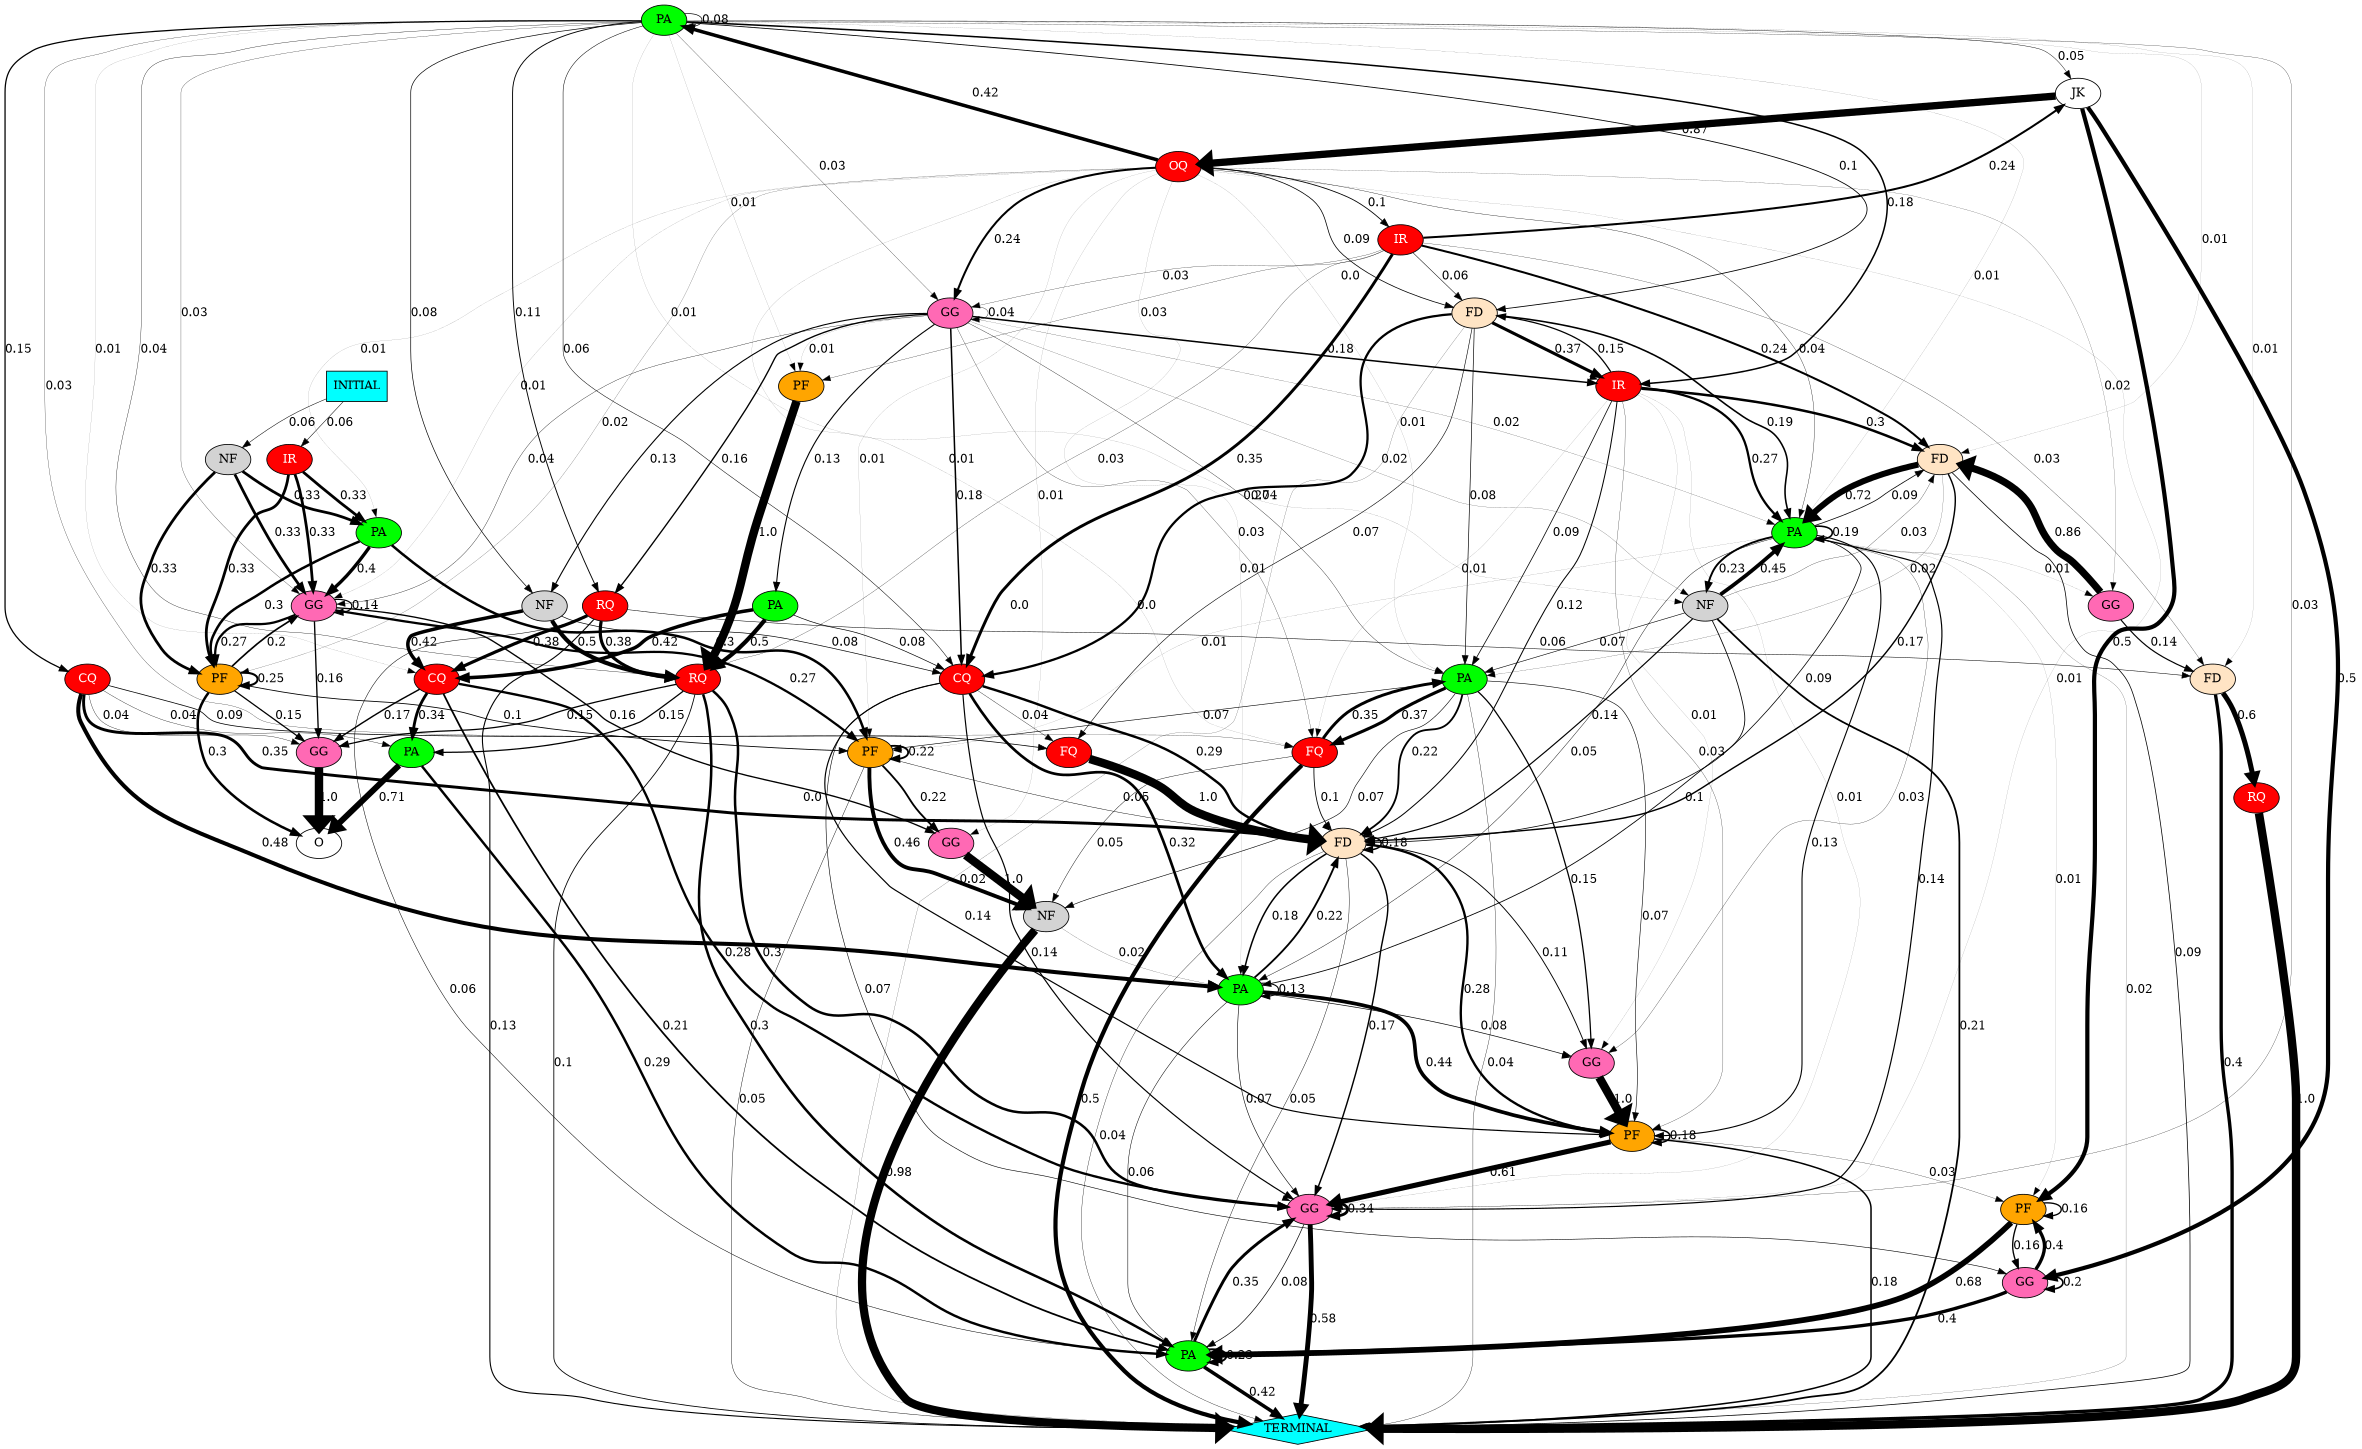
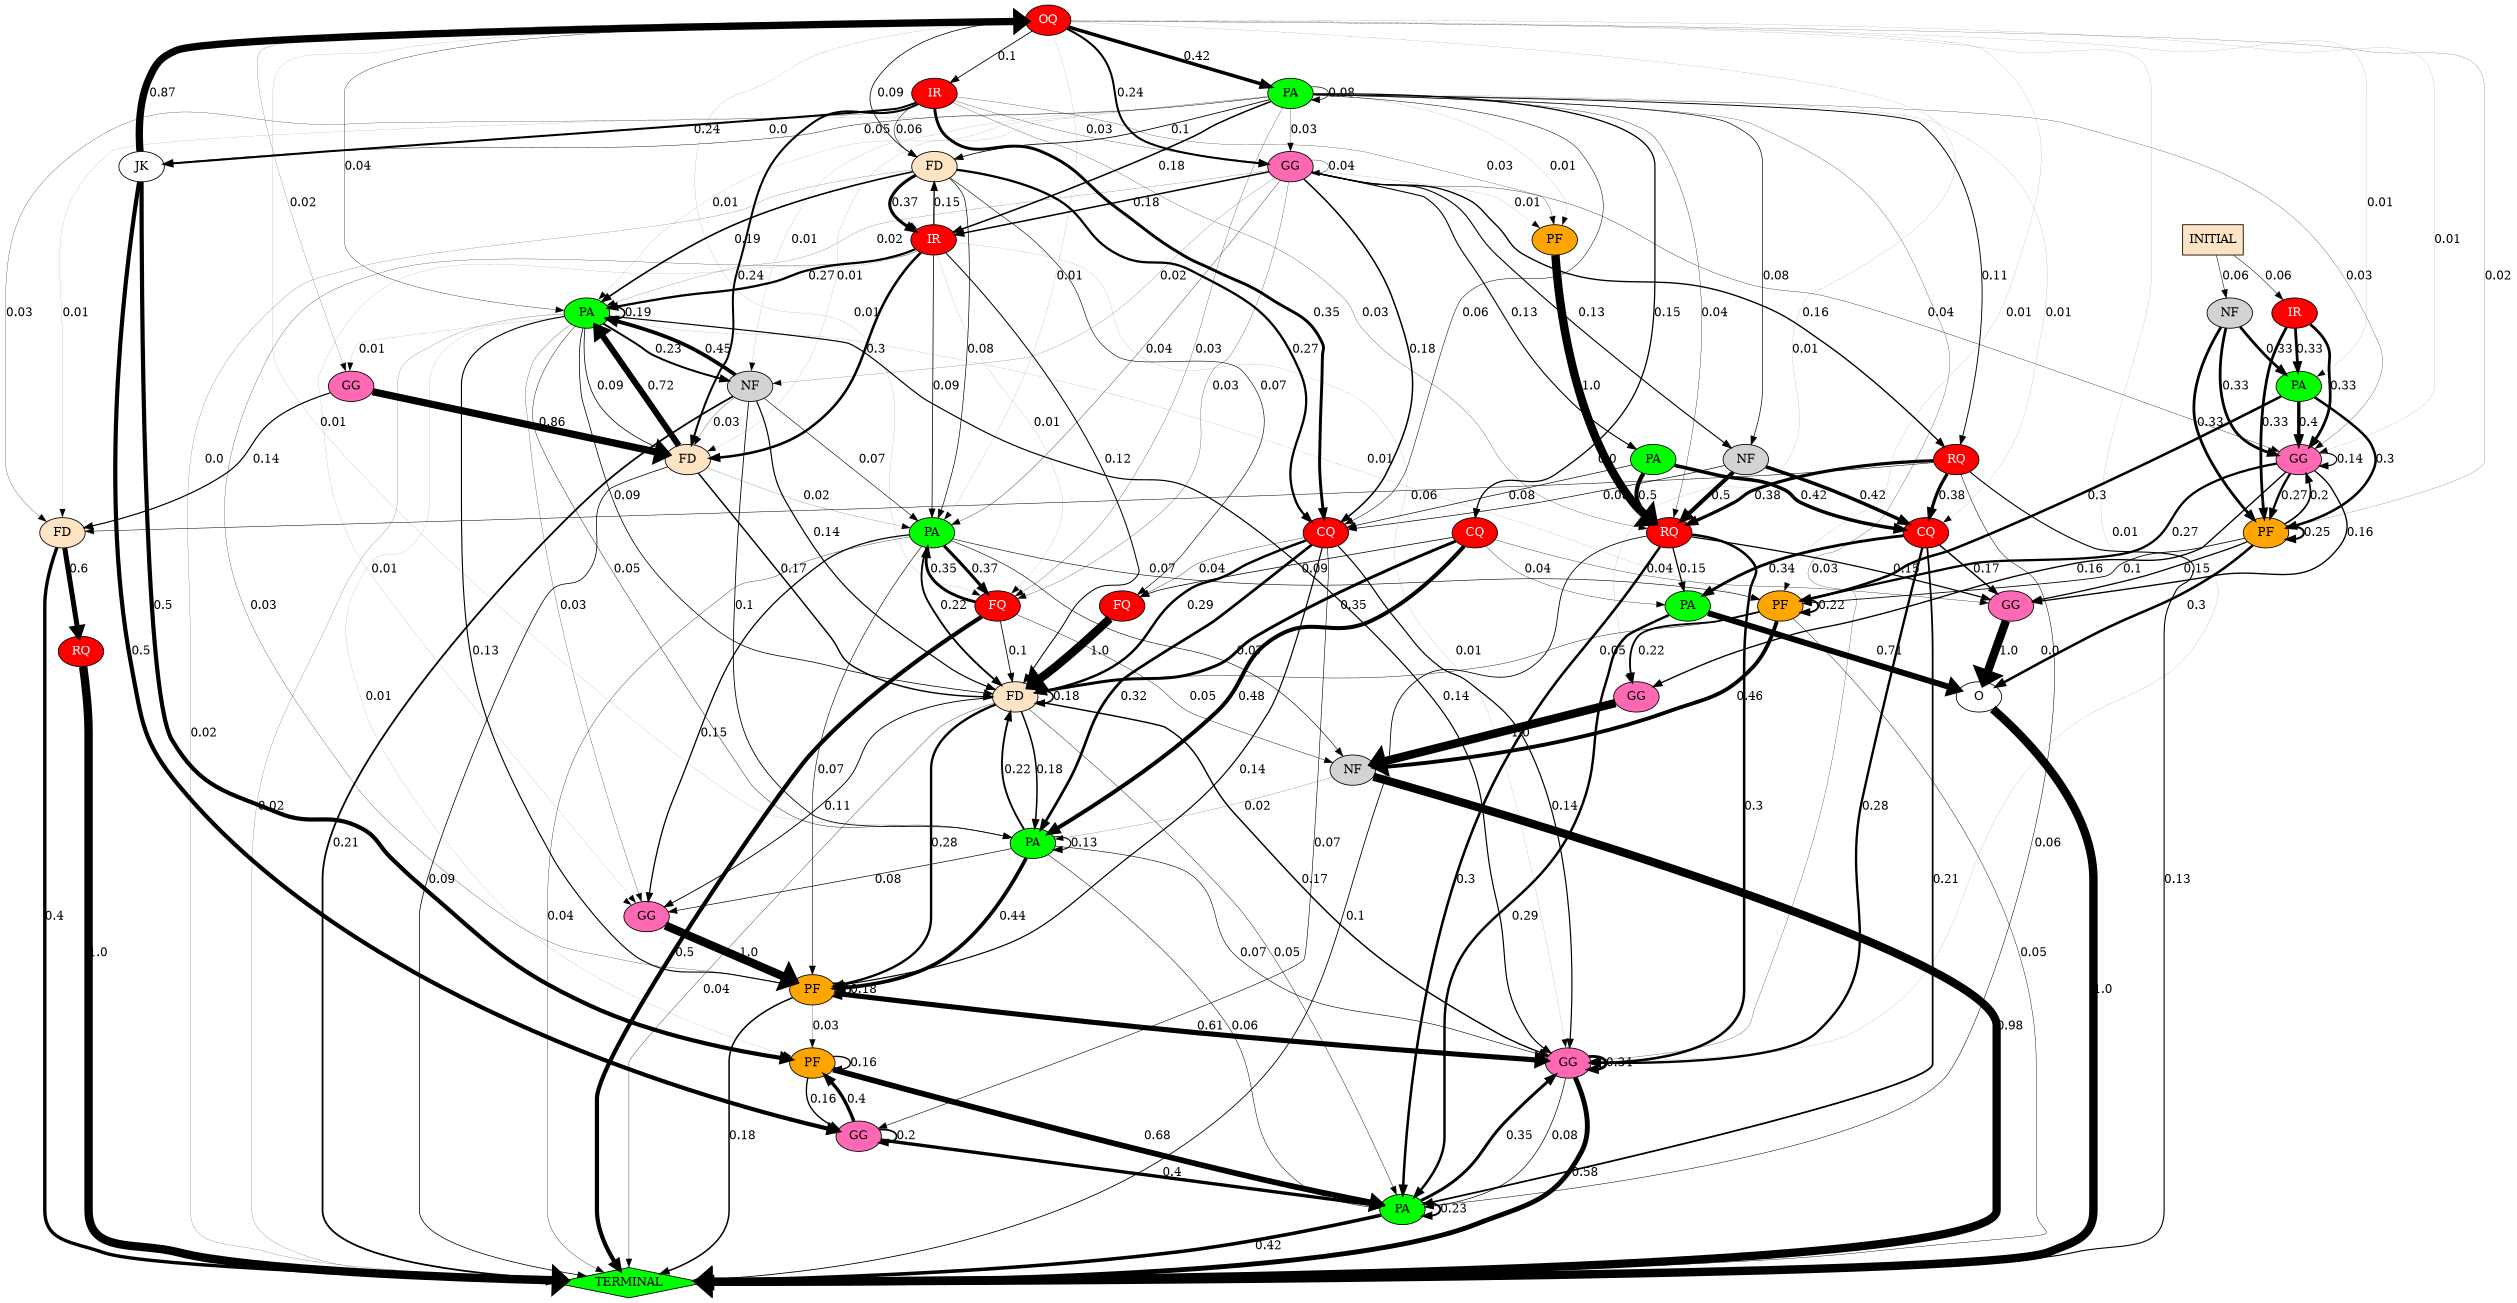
  digraph {
    node [fillcolor=red style=filled]
    edge [penwidth=0.1]
    n1 [fontcolor=white label=CQ]
    n2 [fillcolor=hotpink label=GG]
    n3 [fillcolor=hotpink label=GG]
    n4 [fillcolor=green label=PA]
    n5 [fillcolor=green label=PA]
    n6 [label=O fillcolor="" style=""]
-   n7 [fillcolor=cyan label=TERMINAL shape=diamond]
+   n7 [fillcolor=green label=TERMINAL shape=diamond]
    n8 [fontcolor=white label=CQ]
    n9 [fillcolor=bisque fontcolor=black label=FD]
    n10 [fontcolor=white label=FQ]
    n11 [fillcolor=green label=PA]
    n12 [fillcolor=orange label=PF]
    n13 [fillcolor=hotpink label=GG]
    n14 [fontcolor=white label=CQ]
    n15 [fillcolor=hotpink label=GG]
    n16 [fillcolor=orange label=PF]
    n17 [fillcolor=bisque fontcolor=black label=FD]
    n18 [fontcolor=white label=RQ]
    n19 [fillcolor=bisque fontcolor=black label=FD]
    n20 [fillcolor=green label=PA]
    n21 [fillcolor=green label=PA]
    n22 [fontcolor=white label=FQ]
    n23 [label=NF orange=red fillcolor=""]
    n24 [fillcolor=orange label=PF]
    n25 [fillcolor=hotpink label=GG]
    n26 [label=NF orange=red fillcolor=""]
    n27 [fillcolor=bisque fontcolor=black label=FD]
    n28 [fontcolor=white label=IR]
    n29 [fillcolor=hotpink label=GG]
    n30 [fillcolor=hotpink label=GG]
    n31 [fillcolor=orange label=PF]
    n32 [fillcolor=hotpink label=GG]
    n33 [label=NF orange=red fillcolor=""]
    n34 [fillcolor=green label=PA]
    n35 [fillcolor=orange label=PF]
    n36 [fontcolor=white label=RQ]
    n37 [fontcolor=white label=RQ]
    n38 [fontcolor=white label=IR]
    n39 [fillcolor=green label=PA]
    n40 [fontcolor=white label=IR]
    n41 [label=JK fillcolor="" style=""]
    n42 [fontcolor=white label=OQ]
    n43 [label=NF orange=red fillcolor=""]
    n44 [fillcolor=green label=PA]
-   n45 [fillcolor=cyan label=INITIAL shape=box]
+   n45 [fillcolor=bisque label=INITIAL shape=box]
    n1 -> n2 [label=0.17 penwidth=1.7000000000000002]
    n1 -> n3 [label=0.28 penwidth=2.8000000000000003]
    n1 -> n4 [label=0.34 penwidth=3.4000000000000004]
    n1 -> n5 [label=0.21 penwidth=2.1]
    n2 -> n6 [label=1.0 penwidth=10.0]
    n3 -> n3 [label=0.34 penwidth=3.4000000000000004]
    n3 -> n5 [label=0.08 penwidth=0.8]
    n3 -> n7 [label=0.58 penwidth=5.8]
    n4 -> n5 [label=0.29 penwidth=2.9]
    n4 -> n6 [label=0.71 penwidth=7.1]
    n5 -> n3 [label=0.35 penwidth=3.5]
    n5 -> n5 [label=0.23 penwidth=2.3000000000000003]
    n5 -> n7 [label=0.42 penwidth=4.2]
+   n6 -> n7 [label=1.0 penwidth=10.0]
    n8 -> n2 [label=0.04 penwidth=0.4]
    n8 -> n4 [label=0.04 penwidth=0.4]
    n8 -> n9 [label=0.35 penwidth=3.5]
    n8 -> n10 [label=0.09 penwidth=0.8999999999999999]
    n8 -> n11 [label=0.48 penwidth=4.8]
    n9 -> n3 [label=0.17 penwidth=1.7000000000000002]
    n9 -> n5 [label=0.05 penwidth=0.5]
    n9 -> n7 [label=0.04 penwidth=0.4]
    n9 -> n9 [label=0.18 penwidth=1.7999999999999998]
    n9 -> n11 [label=0.18 penwidth=1.7999999999999998]
    n9 -> n12 [label=0.28 penwidth=2.8000000000000003]
    n9 -> n13 [label=0.11 penwidth=1.1]
    n10 -> n9 [label=1.0 penwidth=10.0]
    n11 -> n3 [label=0.07 penwidth=0.7000000000000001]
    n11 -> n5 [label=0.06 penwidth=0.6]
    n11 -> n9 [label=0.22 penwidth=2.2]
    n11 -> n11 [label=0.13 penwidth=1.3]
    n11 -> n12 [label=0.44 penwidth=4.4]
    n11 -> n13 [label=0.08 penwidth=0.8]
    n12 -> n3 [label=0.61 penwidth=6.1]
    n12 -> n7 [label=0.18 penwidth=1.7999999999999998]
    n12 -> n12 [label=0.18 penwidth=1.7999999999999998]
    n12 -> n16 [label=0.03 penwidth=0.3]
    n13 -> n12 [label=1.0 penwidth=10.0]
    n14 -> n3 [label=0.14 penwidth=1.4000000000000001]
    n14 -> n9 [label=0.29 penwidth=2.9]
    n14 -> n10 [label=0.04 penwidth=0.4]
    n14 -> n11 [label=0.32 penwidth=3.2]
    n14 -> n12 [label=0.14 penwidth=1.4000000000000001]
    n14 -> n15 [label=0.07 penwidth=0.7000000000000001]
    n15 -> n5 [label=0.4 penwidth=4.0]
    n15 -> n15 [label=0.2 penwidth=2.0]
    n15 -> n16 [label=0.4 penwidth=4.0]
    n16 -> n5 [label=0.68 penwidth=6.800000000000001]
    n16 -> n15 [label=0.16 penwidth=1.6]
    n16 -> n16 [label=0.16 penwidth=1.6]
    n17 -> n7 [label=0.4 penwidth=4.0]
    n17 -> n18 [label=0.6 penwidth=6.0]
    n18 -> n7 [label=1.0 penwidth=10.0]
    n19 -> n7 [label=0.09 penwidth=0.8999999999999999]
    n19 -> n9 [label=0.17 penwidth=1.7000000000000002]
    n19 -> n20 [label=0.02 penwidth=0.2]
    n19 -> n21 [label=0.72 penwidth=7.199999999999999]
    n20 -> n7 [label=0.04 penwidth=0.4]
    n20 -> n9 [label=0.22 penwidth=2.2]
    n20 -> n12 [label=0.07 penwidth=0.7000000000000001]
    n20 -> n13 [label=0.15 penwidth=1.5]
    n20 -> n22 [label=0.37 penwidth=3.7]
    n20 -> n23 [label=0.07 penwidth=0.7000000000000001]
    n20 -> n24 [label=0.07 penwidth=0.7000000000000001]
    n21 -> n3 [label=0.14 penwidth=1.4000000000000001]
    n21 -> n7 [label=0.02 penwidth=0.2]
    n21 -> n9 [label=0.09 penwidth=0.8999999999999999]
    n21 -> n11 [label=0.05 penwidth=0.5]
    n21 -> n12 [label=0.13 penwidth=1.3]
    n21 -> n13 [label=0.03 penwidth=0.3]
    n21 -> n16 [label=0.01]
    n21 -> n19 [label=0.09 penwidth=0.8999999999999999]
    n21 -> n21 [label=0.19 penwidth=1.9]
    n21 -> n24 [label=0.01]
    n21 -> n25 [label=0.01]
    n21 -> n26 [label=0.23 penwidth=2.3000000000000003]
    n22 -> n7 [label=0.5 penwidth=5.0]
    n22 -> n9 [label=0.1 penwidth=1.0]
    n22 -> n20 [label=0.35 penwidth=3.5]
    n22 -> n23 [label=0.05 penwidth=0.5]
    n23 -> n7 [label=0.98 penwidth=9.8]
    n23 -> n11 [label=0.02 penwidth=0.2]
    n24 -> n7 [label=0.05 penwidth=0.5]
    n24 -> n9 [label=0.05 penwidth=0.5]
    n24 -> n23 [label=0.46 penwidth=4.6000000000000005]
    n24 -> n24 [label=0.22 penwidth=2.2]
    n24 -> n29 [label=0.22 penwidth=2.2]
    n25 -> n17 [label=0.14 penwidth=1.4000000000000001]
    n25 -> n19 [label=0.86 penwidth=8.6]
    n26 -> n7 [label=0.21 penwidth=2.1]
    n26 -> n9 [label=0.14 penwidth=1.4000000000000001]
    n26 -> n11 [label=0.1 penwidth=1.0]
    n26 -> n19 [label=0.03 penwidth=0.3]
    n26 -> n20 [label=0.07 penwidth=0.7000000000000001]
    n26 -> n21 [label=0.45 penwidth=4.5]
    n27 -> n7 [label=0.02 penwidth=0.2]
    n27 -> n10 [label=0.07 penwidth=0.7000000000000001]
    n27 -> n14 [label=0.27 penwidth=2.7]
    n27 -> n20 [label=0.08 penwidth=0.8]
    n27 -> n21 [label=0.19 penwidth=1.9]
    n27 -> n28 [label=0.37 penwidth=3.7]
    n28 -> n3 [label=0.01]
    n28 -> n9 [label=0.12 penwidth=1.2]
    n28 -> n12 [label=0.03 penwidth=0.3]
    n28 -> n13 [label=0.01]
    n28 -> n19 [label=0.3 penwidth=3.0]
    n28 -> n20 [label=0.09 penwidth=0.8999999999999999]
    n28 -> n21 [label=0.27 penwidth=2.7]
    n28 -> n22 [label=0.01]
    n28 -> n27 [label=0.15 penwidth=1.5]
    n29 -> n23 [label=1.0 penwidth=10.0]
    n30 -> n2 [label=0.16 penwidth=1.6]
    n30 -> n24 [label=0.27 penwidth=2.7]
    n30 -> n29 [label=0.16 penwidth=1.6]
    n30 -> n30 [label=0.14 penwidth=1.4000000000000001]
    n30 -> n31 [label=0.27 penwidth=2.7]
    n31 -> n2 [label=0.15 penwidth=1.5]
    n31 -> n6 [label=0.3 penwidth=3.0]
    n31 -> n24 [label=0.1 penwidth=1.0]
    n31 -> n30 [label=0.2 penwidth=2.0]
    n31 -> n31 [label=0.25 penwidth=2.5]
    n32 -> n14 [label=0.18 penwidth=1.7999999999999998]
    n32 -> n20 [label=0.04 penwidth=0.4]
    n32 -> n21 [label=0.02 penwidth=0.2]
    n32 -> n22 [label=0.03 penwidth=0.3]
    n32 -> n26 [label=0.02 penwidth=0.2]
    n32 -> n28 [label=0.18 penwidth=1.7999999999999998]
    n32 -> n30 [label=0.04 penwidth=0.4]
    n32 -> n32 [label=0.04 penwidth=0.4]
    n32 -> n33 [label=0.13 penwidth=1.3]
    n32 -> n34 [label=0.13 penwidth=1.3]
    n32 -> n35 [label=0.01]
    n32 -> n36 [label=0.16 penwidth=1.6]
    n33 -> n1 [label=0.42 penwidth=4.2]
    n33 -> n14 [label=0.08 penwidth=0.8]
    n33 -> n37 [label=0.5 penwidth=5.0]
    n34 -> n1 [label=0.42 penwidth=4.2]
    n34 -> n14 [label=0.08 penwidth=0.8]
    n34 -> n37 [label=0.5 penwidth=5.0]
    n35 -> n37 [label=1.0 penwidth=10.0]
    n36 -> n1 [label=0.38 penwidth=3.8]
    n36 -> n5 [label=0.06 penwidth=0.6]
    n36 -> n7 [label=0.13 penwidth=1.3]
    n36 -> n17 [label=0.06 penwidth=0.6]
    n36 -> n37 [label=0.38 penwidth=3.8]
    n37 -> n2 [label=0.15 penwidth=1.5]
    n37 -> n3 [label=0.3 penwidth=3.0]
    n37 -> n4 [label=0.15 penwidth=1.5]
    n37 -> n5 [label=0.3 penwidth=3.0]
    n37 -> n7 [label=0.1 penwidth=1.0]
    n38 -> n30 [label=0.33 penwidth=3.3000000000000003]
    n38 -> n31 [label=0.33 penwidth=3.3000000000000003]
    n38 -> n39 [label=0.33 penwidth=3.3000000000000003]
    n39 -> n24 [label=0.3 penwidth=3.0]
    n39 -> n30 [label=0.4 penwidth=4.0]
    n39 -> n31 [label=0.3 penwidth=3.0]
    n40 -> n14 [label=0.35 penwidth=3.5]
    n40 -> n17 [label=0.03 penwidth=0.3]
    n40 -> n19 [label=0.24 penwidth=2.4]
    n40 -> n27 [label=0.06 penwidth=0.6]
    n40 -> n32 [label=0.03 penwidth=0.3]
    n40 -> n35 [label=0.03 penwidth=0.3]
    n40 -> n37 [label=0.03 penwidth=0.3]
    n40 -> n41 [label=0.24 penwidth=2.4]
    n41 -> n15 [label=0.5 penwidth=5.0]
    n41 -> n16 [label=0.5 penwidth=5.0]
    n41 -> n42 [label=0.87 penwidth=8.7]
    n42 -> n3 [label=0.01]
    n42 -> n11 [label=0.01]
    n42 -> n13 [label=0.0 penwidth=0.0]
    n42 -> n20 [label=0.01]
    n42 -> n21 [label=0.04 penwidth=0.4]
    n42 -> n22 [label=0.01]
    n42 -> n24 [label=0.01]
    n42 -> n25 [label=0.02 penwidth=0.2]
    n42 -> n27 [label=0.09 penwidth=0.8999999999999999]
    n42 -> n28 [label=0.0 penwidth=0.0]
    n42 -> n29 [label=0.01]
    n42 -> n30 [label=0.01]
    n42 -> n31 [label=0.02 penwidth=0.2]
    n42 -> n32 [label=0.24 penwidth=2.4]
    n42 -> n39 [label=0.01]
    n42 -> n40 [label=0.1 penwidth=1.0]
    n42 -> n44 [label=0.42 penwidth=4.2]
    n43 -> n30 [label=0.33 penwidth=3.3000000000000003]
    n43 -> n31 [label=0.33 penwidth=3.3000000000000003]
    n43 -> n39 [label=0.33 penwidth=3.3000000000000003]
    n44 -> n1 [label=0.01]
    n44 -> n3 [label=0.03 penwidth=0.3]
    n44 -> n8 [label=0.15 penwidth=1.5]
    n44 -> n14 [label=0.06 penwidth=0.6]
    n44 -> n17 [label=0.01]
    n44 -> n19 [label=0.01]
    n44 -> n21 [label=0.01]
    n44 -> n22 [label=0.03 penwidth=0.3]
    n44 -> n26 [label=0.01]
    n44 -> n27 [label=0.1 penwidth=1.0]
    n44 -> n28 [label=0.18 penwidth=1.7999999999999998]
    n44 -> n30 [label=0.03 penwidth=0.3]
    n44 -> n32 [label=0.03 penwidth=0.3]
    n44 -> n33 [label=0.08 penwidth=0.8]
    n44 -> n35 [label=0.01]
    n44 -> n36 [label=0.11 penwidth=1.1]
    n44 -> n37 [label=0.04 penwidth=0.4]
    n44 -> n41 [label=0.05 penwidth=0.5]
    n44 -> n44 [label=0.08 penwidth=0.8]
    n45 -> n3 [label=0.0 penwidth=0.0]
    n45 -> n9 [label=0.0 penwidth=0.0]
    n45 -> n38 [label=0.06 penwidth=0.6]
    n45 -> n43 [label=0.06 penwidth=0.6]
  }
